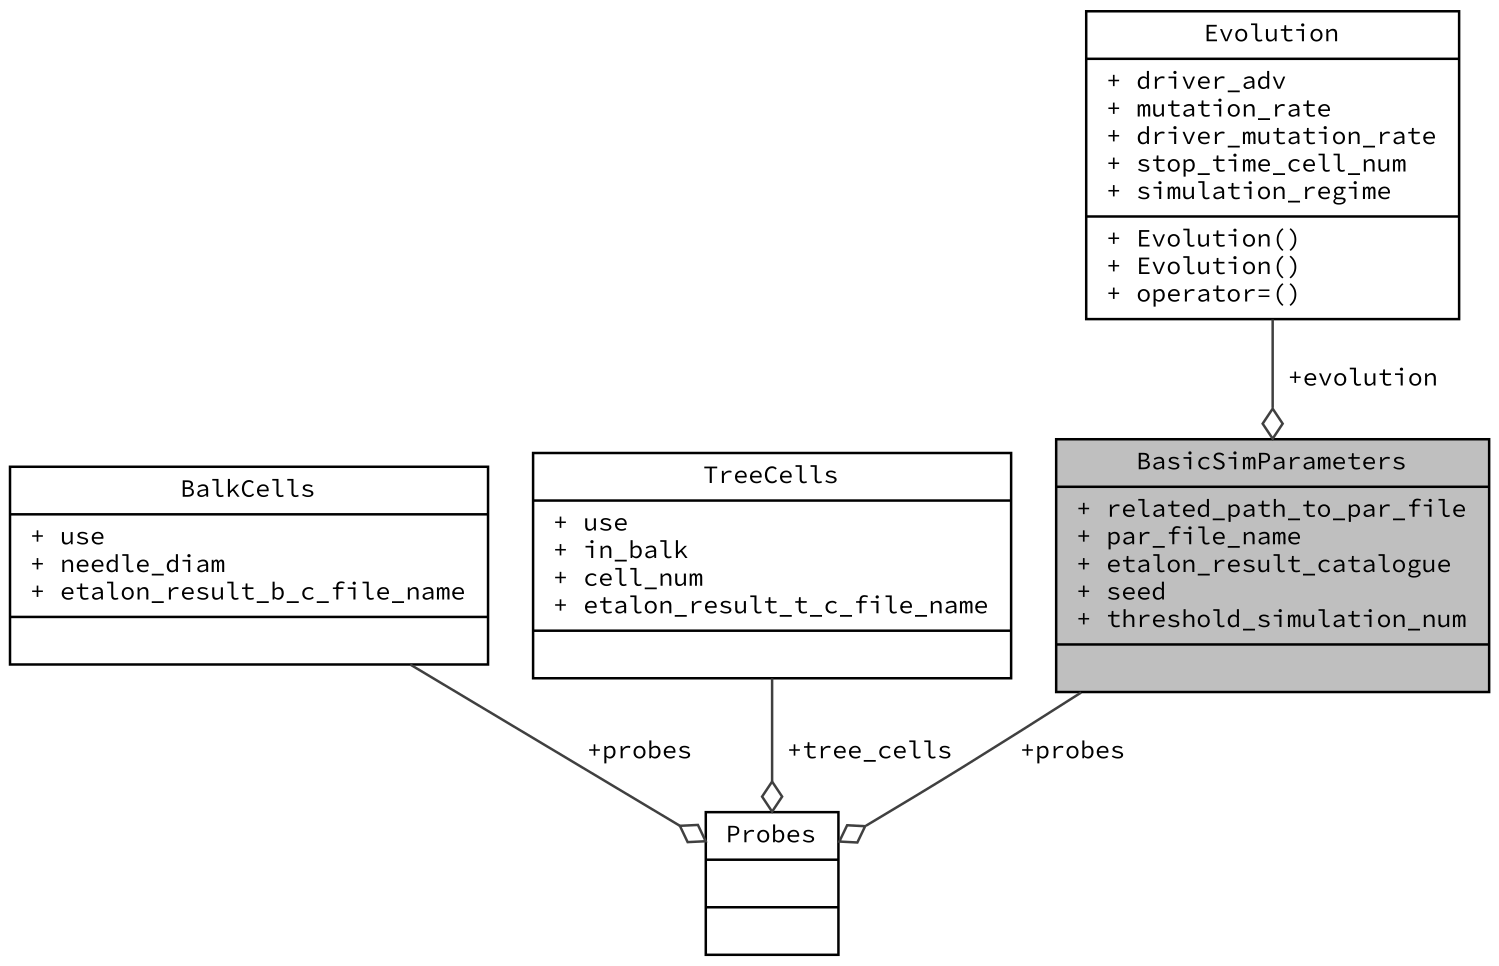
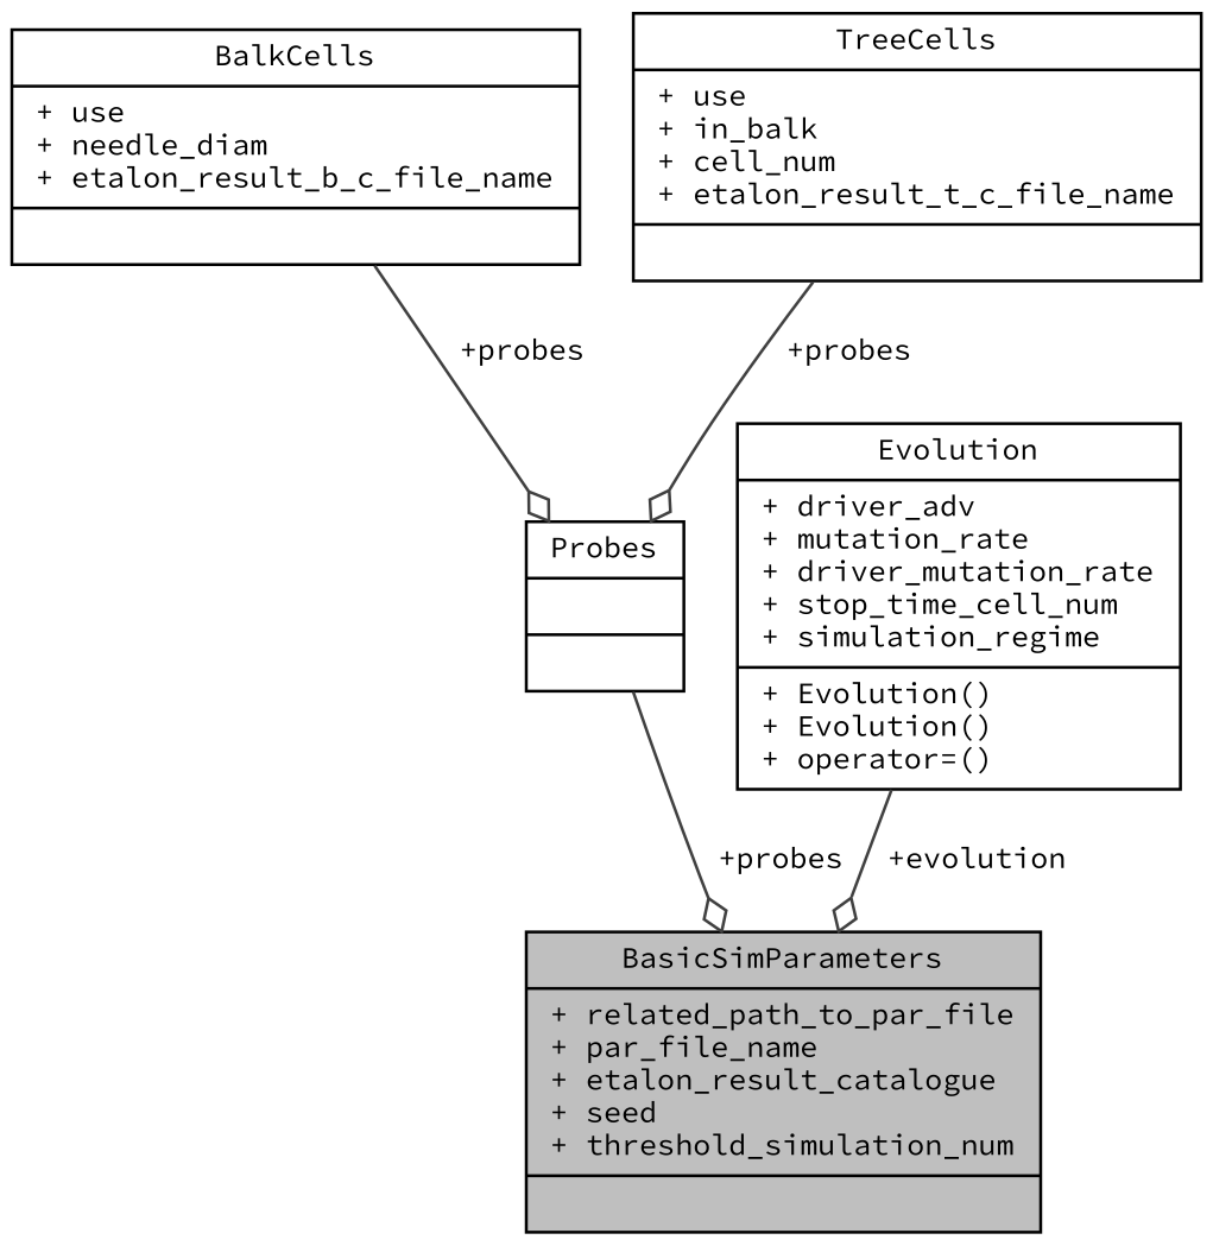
  digraph {
    fontname="Source Code Pro"
    node [color=black fillcolor=white fontname="Source Code Pro" fontsize=10 shape=record style=filled]
    edge [arrowhead=odiamond color=grey25 fontname="Source Code Pro" fontsize=10 labelfontname=Helvetica labelfontsize=10 style=solid]
    n1 [fillcolor=grey75 fontcolor=black height=0.2 label="{BasicSimParameters\n|+ related_path_to_par_file\l+ par_file_name\l+ etalon_result_catalogue\l+ seed\l+ threshold_simulation_num\l|}" width=0.4]
    n2 [height=0.2 label="{Probes\n||}" width=0.4]
    n3 [height=0.2 label="{BalkCells\n|+ use\l+ needle_diam\l+ etalon_result_b_c_file_name\l|}" width=0.4]
    n4 [height=0.2 label="{TreeCells\n|+ use\l+ in_balk\l+ cell_num\l+ etalon_result_t_c_file_name\l|}" width=0.4]
    n5 [height=0.2 label="{Evolution\n|+ driver_adv\l+ mutation_rate\l+ driver_mutation_rate\l+ stop_time_cell_num\l+ simulation_regime\l|+ Evolution()\l+ Evolution()\l+ operator=()\l}" width=0.4]
-   n1 -> n2 [label=" +probes"]
+   n2 -> n1 [label=" +probes"]
    n3 -> n2 [label=" +probes"]
-   n4 -> n2 [label=" +tree_cells"]
+   n4 -> n2 [label=" +probes"]
    n5 -> n1 [label=" +evolution"]
  }
